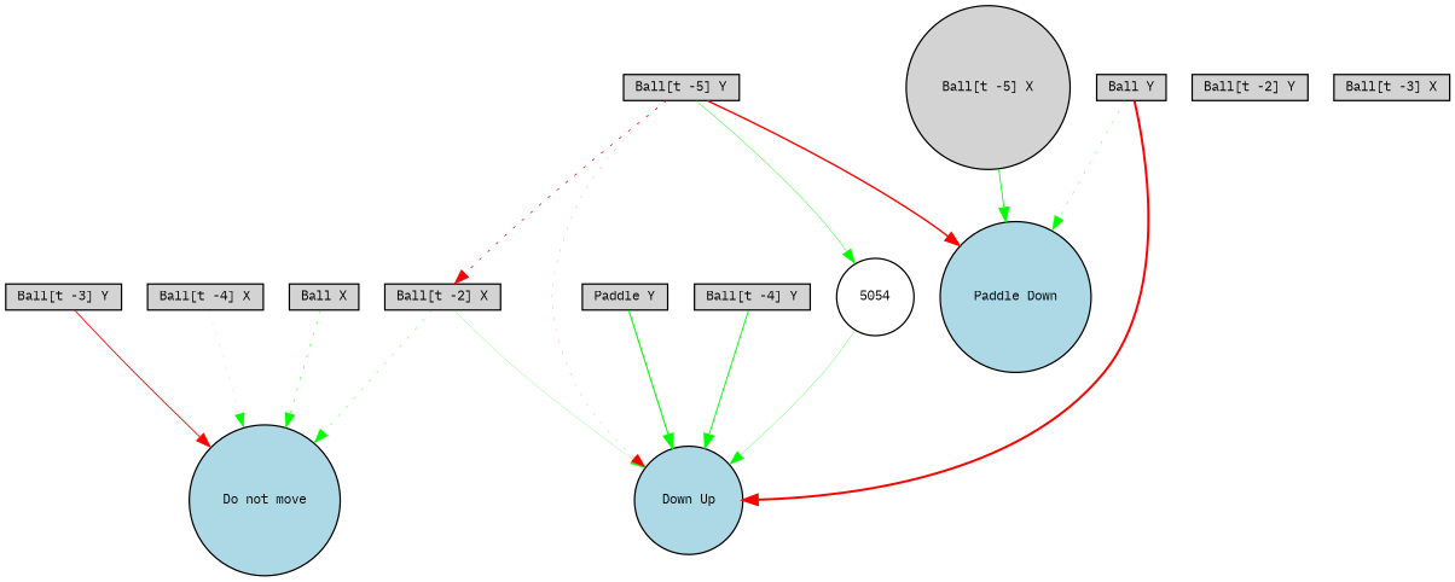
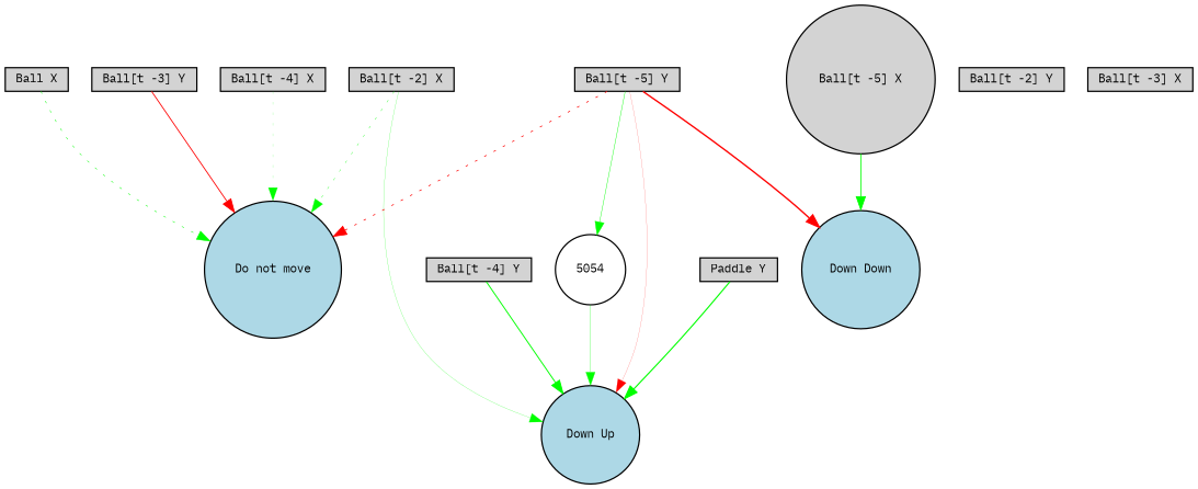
  digraph {
    fontname="IBM Plex Mono"
    node [fillcolor=lightgray fontname="IBM Plex Mono" fontsize=9 shape=box style=filled]
    edge [color=green fontname="IBM Plex Mono" style=solid]
    "Ball X" [height=0.2 width=0.2]
    "Do not move" [fillcolor=lightblue height=0.2 shape=circle width=0.2]
-   "Ball Y" [height=0.2 width=0.2]
-   "Paddle Down" [fillcolor=lightblue height=0.2 shape=circle width=0.2]
+   "Paddle Down" [fillcolor=lightblue height=0.2 shape=circle width=0.2 label="Down Down"]
    n5 [fillcolor=lightblue height=0.2 label="Down Up" shape=circle width=0.2]
    "Paddle Y" [height=0.2 width=0.2]
    "Ball[t -2] X" [height=0.2 width=0.2]
    "Ball[t -2] Y" [height=0.2 width=0.2]
    "Ball[t -3] X" [height=0.2 width=0.2]
    "Ball[t -3] Y" [height=0.2 width=0.2]
    "Ball[t -4] X" [height=0.2 width=0.2]
    "Ball[t -4] Y" [height=0.2 width=0.2]
    "Ball[t -5] X" [height=0.2 shape=circle width=0.2]
    "Ball[t -5] Y" [height=0.2 width=0.2]
    n15 [fillcolor=white height=0.2 label=5054 shape=circle width=0.2]
    "Ball X" -> "Do not move" [penwidth=0.39088403672146255 style=dotted]
-   "Ball Y" -> "Paddle Down" [penwidth=0.2605393786361698 style=dotted]
-   "Ball Y" -> n5 [color=red penwidth=1.6179815489400406]
    "Paddle Y" -> n5 [penwidth=0.9082750062018012]
    "Ball[t -2] X" -> "Do not move" [penwidth=0.2801088044549335 style=dotted]
    "Ball[t -2] X" -> n5 [penwidth=0.15629586686713615]
    "Ball[t -3] Y" -> "Do not move" [color=red penwidth=0.6850684239676792]
    "Ball[t -4] X" -> "Do not move" [penwidth=0.11536639621547301 style=dotted]
    "Ball[t -4] Y" -> n5 [penwidth=0.7638637594902525]
    "Ball[t -5] X" -> "Paddle Down" [penwidth=0.6604396849169107]
-   "Ball[t -5] Y" -> "Ball[t -2] X" [color=red penwidth=0.572950701144235 style=dotted]
+   "Ball[t -5] Y" -> "Do not move" [color=red penwidth=0.572950701144235 style=dotted]
    "Ball[t -5] Y" -> "Paddle Down" [color=red penwidth=1.1143547081374992]
-   "Ball[t -5] Y" -> n5 [color=red penwidth=0.12108068503300543 style=dotted]
+   "Ball[t -5] Y" -> n5 [color=red penwidth=0.12108068503300543]
    "Ball[t -5] Y" -> n15 [penwidth=0.33423856248774786]
    n15 -> n5 [penwidth=0.21869677076758243]
  }
